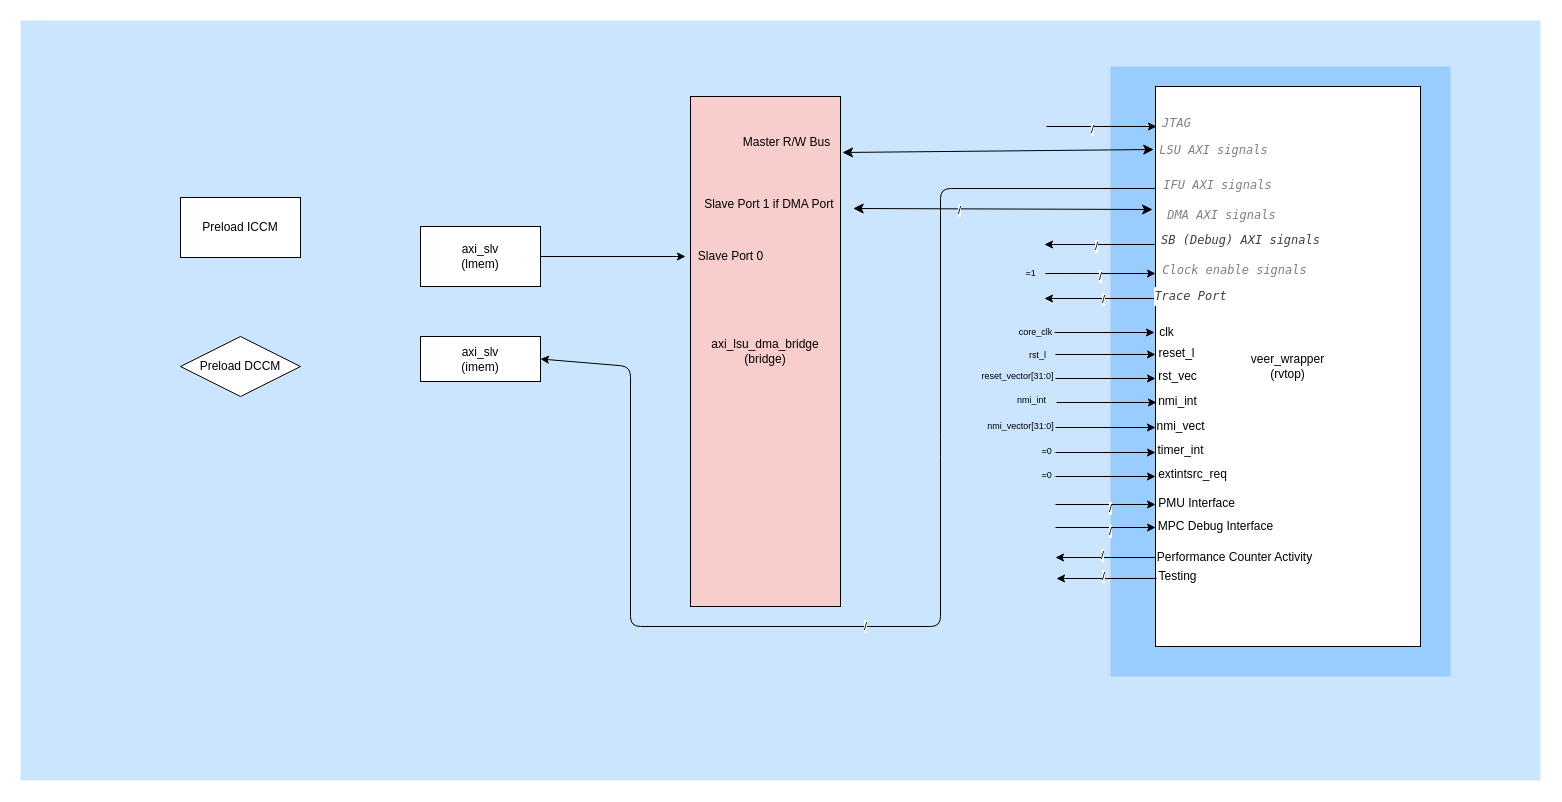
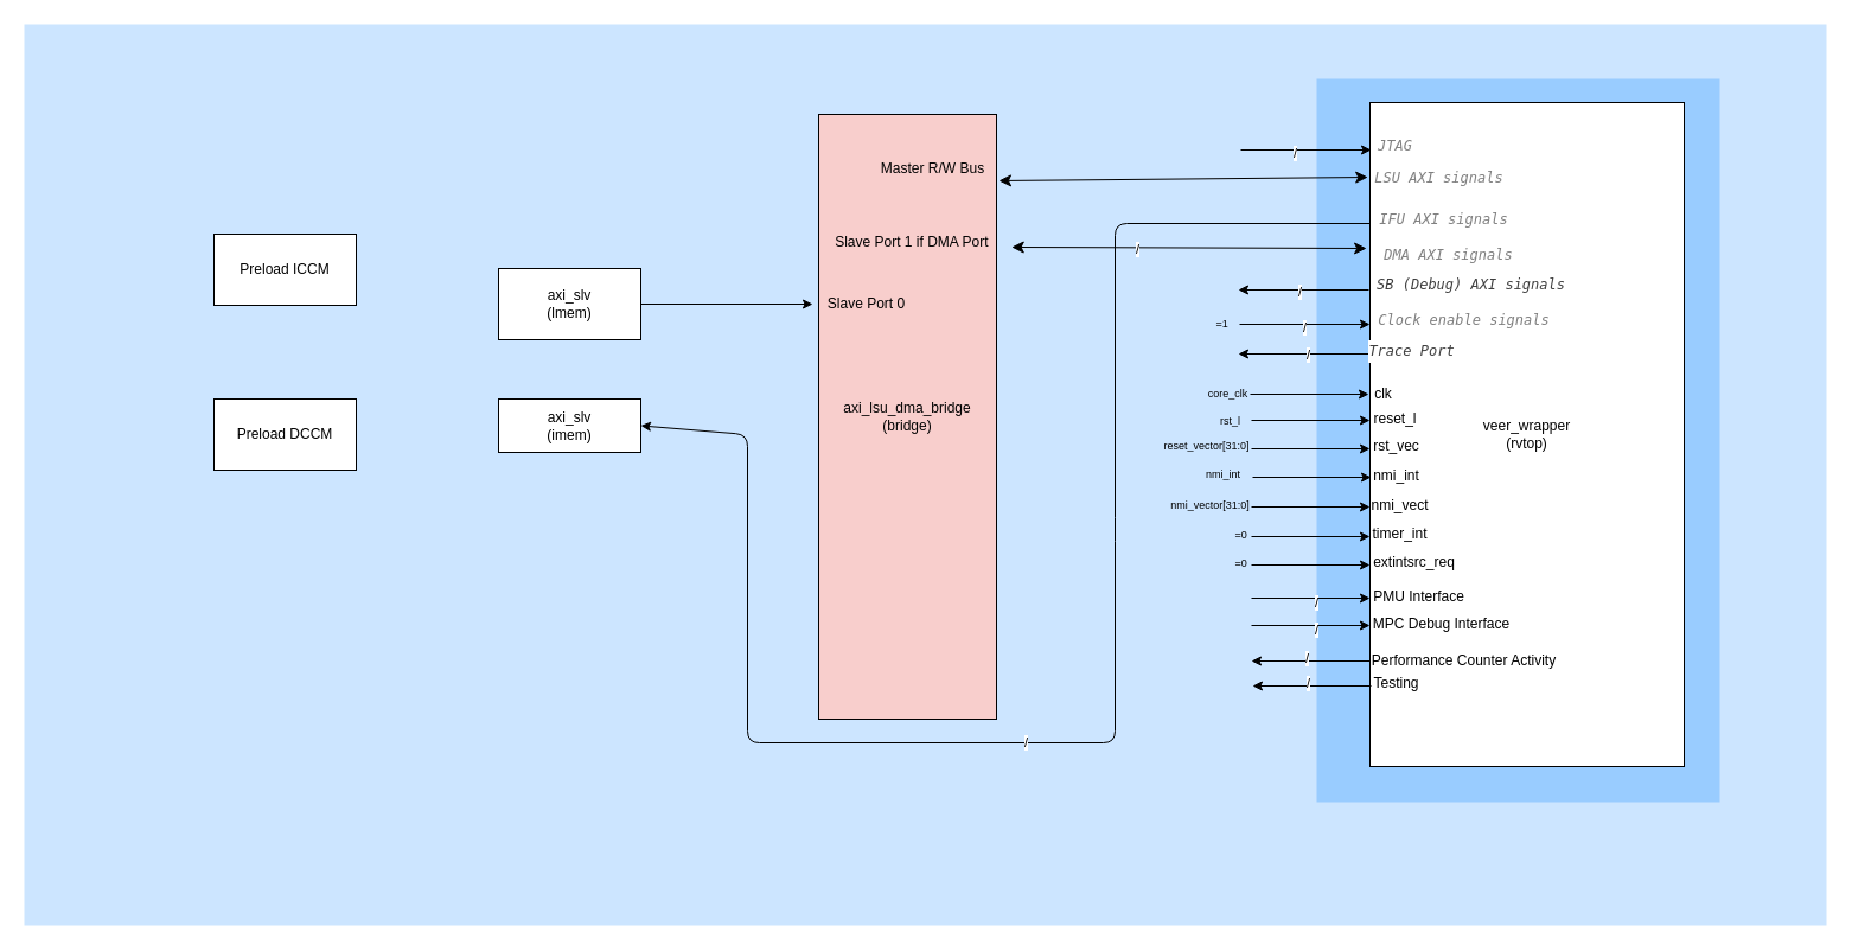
  <mxCell id="0" />
  <mxCell id="1" parent="0" />
  <mxCell id="2" value="" style="whiteSpace=wrap;html=1;strokeColor=none;fillColor=#CCE5FF;" parent="1" vertex="1"><mxGeometry x="20" y="20" width="1520" height="760" as="geometry" /></mxCell>
  <mxCell id="3" value="" style="whiteSpace=wrap;html=1;strokeColor=none;fillColor=#99CCFF;" parent="1" vertex="1"><mxGeometry x="1110" y="66" width="340" height="610" as="geometry" /></mxCell>
  <mxCell id="4" value="veer_wrapper&lt;div&gt;(rvtop)&lt;/div&gt;" style="whiteSpace=wrap;html=1;" parent="1" vertex="1"><mxGeometry x="1155" y="86" width="265" height="560" as="geometry" /></mxCell>
  <mxCell id="5" value="&lt;div style=&quot;color: rgb(36, 41, 46); background-color: rgb(255, 255, 255); font-family: &amp;quot;Droid Sans Mono&amp;quot;, &amp;quot;monospace&amp;quot;, monospace; line-height: 19px; white-space-collapse: preserve;&quot;&gt;&lt;span style=&quot;color: rgb(128, 128, 128); font-style: italic;&quot;&gt;&lt;font style=&quot;font-size: 12px;&quot;&gt;LSU AXI signals&lt;/font&gt;&lt;/span&gt;&lt;/div&gt;" style="text;html=1;align=center;verticalAlign=middle;resizable=0;points=[];autosize=1;strokeColor=none;fillColor=none;" parent="1" vertex="1"><mxGeometry x="1148" y="135" width="130" height="30" as="geometry" /></mxCell>
  <mxCell id="6" value="" style="edgeStyle=none;orthogonalLoop=1;jettySize=auto;html=1;entryX=1;entryY=0.5;entryDx=0;entryDy=0;" parent="1" edge="1" target="58"><mxGeometry width="100" relative="1" as="geometry"><mxPoint x="1155" y="188" as="sourcePoint" /><mxPoint x="1045" y="188" as="targetPoint" /><Array as="points"><mxPoint x="940" y="188" /><mxPoint x="940" y="446" /><mxPoint x="940" y="626" /><mxPoint x="630" y="626" /><mxPoint x="630" y="366" /></Array></mxGeometry></mxCell>
  <mxCell id="7" value="/" style="edgeLabel;html=1;align=center;verticalAlign=middle;resizable=0;points=[];" parent="6" vertex="1" connectable="0"><mxGeometry x="0.11" y="-1" relative="1" as="geometry"><mxPoint as="offset" /></mxGeometry></mxCell>
  <mxCell id="8" value="&lt;div style=&quot;color: rgb(36, 41, 46); background-color: rgb(255, 255, 255); font-family: &amp;quot;Droid Sans Mono&amp;quot;, &amp;quot;monospace&amp;quot;, monospace; line-height: 19px; white-space-collapse: preserve;&quot;&gt;&lt;span style=&quot;color: rgb(128, 128, 128); font-style: italic;&quot;&gt;&lt;font style=&quot;font-size: 12px;&quot;&gt;IFU AXI signals&lt;/font&gt;&lt;/span&gt;&lt;/div&gt;" style="text;html=1;align=center;verticalAlign=middle;resizable=0;points=[];autosize=1;strokeColor=none;fillColor=none;" parent="1" vertex="1"><mxGeometry x="1152" y="170" width="130" height="30" as="geometry" /></mxCell>
  <mxCell id="9" value="&lt;div style=&quot;color: rgb(36, 41, 46); background-color: rgb(255, 255, 255); font-family: &amp;quot;Droid Sans Mono&amp;quot;, &amp;quot;monospace&amp;quot;, monospace; line-height: 19px; white-space-collapse: preserve;&quot;&gt;&lt;span style=&quot;color: rgb(128, 128, 128); font-style: italic;&quot;&gt;&lt;font style=&quot;font-size: 12px;&quot;&gt;DMA AXI signals&lt;/font&gt;&lt;/span&gt;&lt;/div&gt;" style="text;html=1;align=center;verticalAlign=middle;resizable=0;points=[];autosize=1;strokeColor=none;fillColor=none;" parent="1" vertex="1"><mxGeometry x="1156" y="200" width="130" height="30" as="geometry" /></mxCell>
  <mxCell id="10" value="" style="edgeStyle=none;orthogonalLoop=1;jettySize=auto;html=1;" parent="1" edge="1"><mxGeometry width="100" relative="1" as="geometry"><mxPoint x="1154" y="244" as="sourcePoint" /><mxPoint x="1044" y="244" as="targetPoint" /><Array as="points" /></mxGeometry></mxCell>
  <mxCell id="11" value="/" style="edgeLabel;html=1;align=center;verticalAlign=middle;resizable=0;points=[];" parent="10" vertex="1" connectable="0"><mxGeometry x="0.067" y="1" relative="1" as="geometry"><mxPoint as="offset" /></mxGeometry></mxCell>
  <mxCell id="12" value="&lt;div style=&quot;color: rgb(36, 41, 46); background-color: rgb(255, 255, 255); font-family: &amp;quot;Droid Sans Mono&amp;quot;, &amp;quot;monospace&amp;quot;, monospace; line-height: 19px; white-space-collapse: preserve;&quot;&gt;&lt;span style=&quot;color: rgb(63, 63, 63); font-style: italic;&quot;&gt;&lt;font style=&quot;font-size: 12px;&quot;&gt;SB (Debug) AXI signals&lt;/font&gt;&lt;/span&gt;&lt;/div&gt;" style="text;html=1;align=center;verticalAlign=middle;resizable=0;points=[];autosize=1;strokeColor=none;fillColor=none;" parent="1" vertex="1"><mxGeometry x="1150" y="225" width="180" height="30" as="geometry" /></mxCell>
  <mxCell id="13" value="" style="edgeStyle=none;orthogonalLoop=1;jettySize=auto;html=1;" parent="1" edge="1"><mxGeometry width="100" relative="1" as="geometry"><mxPoint x="1054" y="332" as="sourcePoint" /><mxPoint x="1154" y="332" as="targetPoint" /><Array as="points" /></mxGeometry></mxCell>
  <mxCell id="14" value="&lt;font style=&quot;font-size: 12px;&quot;&gt;clk&lt;/font&gt;" style="text;html=1;align=center;verticalAlign=middle;resizable=0;points=[];autosize=1;strokeColor=none;fillColor=none;" parent="1" vertex="1"><mxGeometry x="1146" y="317" width="40" height="30" as="geometry" /></mxCell>
  <mxCell id="15" value="" style="edgeStyle=none;orthogonalLoop=1;jettySize=auto;html=1;" parent="1" edge="1"><mxGeometry width="100" relative="1" as="geometry"><mxPoint x="1055" y="354" as="sourcePoint" /><mxPoint x="1155" y="354" as="targetPoint" /><Array as="points" /></mxGeometry></mxCell>
  <mxCell id="16" value="&lt;font style=&quot;font-size: 12px;&quot;&gt;reset_l&lt;/font&gt;" style="text;html=1;align=center;verticalAlign=middle;resizable=0;points=[];autosize=1;strokeColor=none;fillColor=none;" parent="1" vertex="1"><mxGeometry x="1146" y="338" width="60" height="30" as="geometry" /></mxCell>
  <mxCell id="17" value="" style="edgeStyle=none;orthogonalLoop=1;jettySize=auto;html=1;" parent="1" edge="1"><mxGeometry width="100" relative="1" as="geometry"><mxPoint x="1055" y="378" as="sourcePoint" /><mxPoint x="1155" y="378" as="targetPoint" /><Array as="points" /></mxGeometry></mxCell>
  <mxCell id="18" value="&lt;font style=&quot;font-size: 12px;&quot;&gt;rst_vec&lt;/font&gt;" style="text;html=1;align=center;verticalAlign=middle;resizable=0;points=[];autosize=1;strokeColor=none;fillColor=none;" parent="1" vertex="1"><mxGeometry x="1147" y="361" width="60" height="30" as="geometry" /></mxCell>
  <mxCell id="19" value="" style="edgeStyle=none;orthogonalLoop=1;jettySize=auto;html=1;" parent="1" edge="1"><mxGeometry width="100" relative="1" as="geometry"><mxPoint x="1056" y="402" as="sourcePoint" /><mxPoint x="1156" y="402" as="targetPoint" /><Array as="points" /></mxGeometry></mxCell>
  <mxCell id="20" value="&lt;font style=&quot;font-size: 12px;&quot;&gt;nmi_int&lt;/font&gt;" style="text;html=1;align=center;verticalAlign=middle;resizable=0;points=[];autosize=1;strokeColor=none;fillColor=none;" parent="1" vertex="1"><mxGeometry x="1147" y="386" width="60" height="30" as="geometry" /></mxCell>
  <mxCell id="21" value="" style="edgeStyle=none;orthogonalLoop=1;jettySize=auto;html=1;" parent="1" edge="1"><mxGeometry width="100" relative="1" as="geometry"><mxPoint x="1055" y="427" as="sourcePoint" /><mxPoint x="1155" y="427" as="targetPoint" /><Array as="points" /></mxGeometry></mxCell>
  <mxCell id="22" value="&lt;font style=&quot;font-size: 12px;&quot;&gt;nmi_vect&lt;/font&gt;" style="text;html=1;align=center;verticalAlign=middle;resizable=0;points=[];autosize=1;strokeColor=none;fillColor=none;" parent="1" vertex="1"><mxGeometry x="1145" y="411" width="70" height="30" as="geometry" /></mxCell>
  <mxCell id="23" value="&lt;font style=&quot;font-size: 9px;&quot;&gt;core_clk&lt;/font&gt;" style="text;html=1;align=center;verticalAlign=middle;resizable=0;points=[];autosize=1;strokeColor=none;fillColor=none;" parent="1" vertex="1"><mxGeometry x="1005" y="316" width="60" height="30" as="geometry" /></mxCell>
  <mxCell id="24" value="&lt;font style=&quot;font-size: 9px;&quot;&gt;rst_l&lt;/font&gt;" style="text;html=1;align=center;verticalAlign=middle;resizable=0;points=[];autosize=1;strokeColor=none;fillColor=none;" parent="1" vertex="1"><mxGeometry x="1017" y="339" width="40" height="30" as="geometry" /></mxCell>
  <mxCell id="25" value="&lt;font style=&quot;font-size: 9px;&quot;&gt;reset_vector[31:0]&lt;/font&gt;" style="text;html=1;align=center;verticalAlign=middle;resizable=0;points=[];autosize=1;strokeColor=none;fillColor=none;" parent="1" vertex="1"><mxGeometry x="967" y="360" width="100" height="30" as="geometry" /></mxCell>
  <mxCell id="26" value="&lt;font style=&quot;font-size: 9px;&quot;&gt;nmi_int&lt;/font&gt;" style="text;html=1;align=center;verticalAlign=middle;resizable=0;points=[];autosize=1;strokeColor=none;fillColor=none;" parent="1" vertex="1"><mxGeometry x="1006" y="384" width="50" height="30" as="geometry" /></mxCell>
  <mxCell id="27" value="&lt;font style=&quot;font-size: 9px;&quot;&gt;nmi_vector[31:0]&lt;/font&gt;" style="text;html=1;align=center;verticalAlign=middle;resizable=0;points=[];autosize=1;strokeColor=none;fillColor=none;" parent="1" vertex="1"><mxGeometry x="975" y="410" width="90" height="30" as="geometry" /></mxCell>
  <mxCell id="28" value="" style="edgeStyle=none;orthogonalLoop=1;jettySize=auto;html=1;" parent="1" edge="1"><mxGeometry width="100" relative="1" as="geometry"><mxPoint x="1046" y="126" as="sourcePoint" /><mxPoint x="1156" y="126" as="targetPoint" /><Array as="points" /></mxGeometry></mxCell>
  <mxCell id="29" value="/" style="edgeLabel;html=1;align=center;verticalAlign=middle;resizable=0;points=[];" parent="28" vertex="1" connectable="0"><mxGeometry x="-0.179" y="-2" relative="1" as="geometry"><mxPoint as="offset" /></mxGeometry></mxCell>
  <mxCell id="30" value="&lt;div style=&quot;color: rgb(36, 41, 46); background-color: rgb(255, 255, 255); font-family: &amp;quot;Droid Sans Mono&amp;quot;, &amp;quot;monospace&amp;quot;, monospace; line-height: 19px; white-space-collapse: preserve;&quot;&gt;&lt;span style=&quot;color: rgb(128, 128, 128); font-style: italic;&quot;&gt;&lt;font style=&quot;font-size: 12px;&quot;&gt;JTAG&lt;/font&gt;&lt;/span&gt;&lt;/div&gt;" style="text;html=1;align=center;verticalAlign=middle;resizable=0;points=[];autosize=1;strokeColor=none;fillColor=none;" parent="1" vertex="1"><mxGeometry x="1151" y="108" width="50" height="30" as="geometry" /></mxCell>
  <mxCell id="31" value="" style="edgeStyle=none;orthogonalLoop=1;jettySize=auto;html=1;" parent="1" edge="1"><mxGeometry width="100" relative="1" as="geometry"><mxPoint x="1045" y="273" as="sourcePoint" /><mxPoint x="1155" y="273" as="targetPoint" /><Array as="points" /></mxGeometry></mxCell>
  <mxCell id="32" value="/" style="edgeLabel;html=1;align=center;verticalAlign=middle;resizable=0;points=[];" parent="31" vertex="1" connectable="0"><mxGeometry x="-0.023" y="-2" relative="1" as="geometry"><mxPoint as="offset" /></mxGeometry></mxCell>
  <mxCell id="33" value="&lt;div style=&quot;color: rgb(36, 41, 46); background-color: rgb(255, 255, 255); font-family: &amp;quot;Droid Sans Mono&amp;quot;, &amp;quot;monospace&amp;quot;, monospace; line-height: 19px; white-space-collapse: preserve;&quot;&gt;&lt;span style=&quot;color: rgb(128, 128, 128); font-style: italic;&quot;&gt;&lt;font style=&quot;font-size: 12px;&quot;&gt;Clock enable signals&lt;/font&gt;&lt;/span&gt;&lt;/div&gt;" style="text;html=1;align=center;verticalAlign=middle;resizable=0;points=[];autosize=1;strokeColor=none;fillColor=none;" parent="1" vertex="1"><mxGeometry x="1149" y="255" width="170" height="30" as="geometry" /></mxCell>
  <mxCell id="34" value="&lt;font style=&quot;font-size: 9px;&quot;&gt;=1&lt;/font&gt;" style="text;html=1;align=center;verticalAlign=middle;resizable=0;points=[];autosize=1;strokeColor=none;fillColor=none;" parent="1" vertex="1"><mxGeometry x="1015" y="257" width="30" height="30" as="geometry" /></mxCell>
  <mxCell id="35" value="" style="edgeStyle=none;orthogonalLoop=1;jettySize=auto;html=1;" parent="1" edge="1"><mxGeometry width="100" relative="1" as="geometry"><mxPoint x="1055" y="452" as="sourcePoint" /><mxPoint x="1155" y="452" as="targetPoint" /><Array as="points" /></mxGeometry></mxCell>
  <mxCell id="36" value="&lt;font style=&quot;font-size: 12px;&quot;&gt;timer_int&lt;/font&gt;" style="text;html=1;align=center;verticalAlign=middle;resizable=0;points=[];autosize=1;strokeColor=none;fillColor=none;" parent="1" vertex="1"><mxGeometry x="1145" y="435" width="70" height="30" as="geometry" /></mxCell>
  <mxCell id="37" value="&lt;font style=&quot;font-size: 9px;&quot;&gt;=0&lt;/font&gt;" style="text;html=1;align=center;verticalAlign=middle;resizable=0;points=[];autosize=1;strokeColor=none;fillColor=none;" parent="1" vertex="1"><mxGeometry x="1031" y="435" width="30" height="30" as="geometry" /></mxCell>
  <mxCell id="38" value="" style="edgeStyle=none;orthogonalLoop=1;jettySize=auto;html=1;" parent="1" edge="1"><mxGeometry width="100" relative="1" as="geometry"><mxPoint x="1055" y="476" as="sourcePoint" /><mxPoint x="1155" y="476" as="targetPoint" /><Array as="points" /></mxGeometry></mxCell>
  <mxCell id="39" value="&lt;font style=&quot;font-size: 12px;&quot;&gt;extintsrc_req&lt;/font&gt;" style="text;html=1;align=center;verticalAlign=middle;resizable=0;points=[];autosize=1;strokeColor=none;fillColor=none;" parent="1" vertex="1"><mxGeometry x="1147" y="459" width="90" height="30" as="geometry" /></mxCell>
  <mxCell id="40" value="&lt;font style=&quot;font-size: 9px;&quot;&gt;=0&lt;/font&gt;" style="text;html=1;align=center;verticalAlign=middle;resizable=0;points=[];autosize=1;strokeColor=none;fillColor=none;" parent="1" vertex="1"><mxGeometry x="1031" y="459" width="30" height="30" as="geometry" /></mxCell>
  <mxCell id="41" value="" style="edgeStyle=none;orthogonalLoop=1;jettySize=auto;html=1;" parent="1" edge="1"><mxGeometry width="100" relative="1" as="geometry"><mxPoint x="1154" y="298" as="sourcePoint" /><mxPoint x="1044" y="298" as="targetPoint" /><Array as="points" /></mxGeometry></mxCell>
  <mxCell id="42" value="/" style="edgeLabel;html=1;align=center;verticalAlign=middle;resizable=0;points=[];" parent="41" vertex="1" connectable="0"><mxGeometry x="-0.058" relative="1" as="geometry"><mxPoint as="offset" /></mxGeometry></mxCell>
  <mxCell id="43" value="&lt;p style=&quot;color: light-dark(rgb(36, 41, 46), rgb(199, 203, 207)); background-color: light-dark(rgb(255, 255, 255), rgb(18, 18, 18)); font-family: &amp;quot;Droid Sans Mono&amp;quot;, &amp;quot;monospace&amp;quot;, monospace; line-height: 19px; white-space-collapse: preserve;&quot;&gt;&lt;span style=&quot;color: rgb(63, 63, 63); font-style: italic;&quot;&gt;&lt;font style=&quot;font-size: 12px;&quot;&gt;Trace Port&lt;/font&gt;&lt;/span&gt;&lt;/p&gt;" style="text;html=1;align=center;verticalAlign=middle;resizable=0;points=[];autosize=1;strokeColor=none;fillColor=none;" parent="1" vertex="1"><mxGeometry x="1140" y="266" width="100" height="60" as="geometry" /></mxCell>
  <mxCell id="44" value="" style="edgeStyle=none;orthogonalLoop=1;jettySize=auto;html=1;" parent="1" edge="1"><mxGeometry width="100" relative="1" as="geometry"><mxPoint x="1055" y="527" as="sourcePoint" /><mxPoint x="1155" y="527" as="targetPoint" /><Array as="points" /></mxGeometry></mxCell>
  <mxCell id="45" value="/" style="edgeLabel;html=1;align=center;verticalAlign=middle;resizable=0;points=[];" parent="44" vertex="1" connectable="0"><mxGeometry x="0.082" y="-3" relative="1" as="geometry"><mxPoint as="offset" /></mxGeometry></mxCell>
  <mxCell id="46" value="&lt;font style=&quot;font-size: 12px;&quot;&gt;MPC Debug Interface&lt;/font&gt;" style="text;html=1;align=center;verticalAlign=middle;resizable=0;points=[];autosize=1;strokeColor=none;fillColor=none;" parent="1" vertex="1"><mxGeometry x="1145" y="511" width="140" height="30" as="geometry" /></mxCell>
  <mxCell id="47" value="" style="edgeStyle=none;orthogonalLoop=1;jettySize=auto;html=1;" parent="1" edge="1"><mxGeometry width="100" relative="1" as="geometry"><mxPoint x="1055" y="504" as="sourcePoint" /><mxPoint x="1155" y="504" as="targetPoint" /><Array as="points" /></mxGeometry></mxCell>
  <mxCell id="48" value="/" style="edgeLabel;html=1;align=center;verticalAlign=middle;resizable=0;points=[];" parent="47" vertex="1" connectable="0"><mxGeometry x="0.082" y="-3" relative="1" as="geometry"><mxPoint as="offset" /></mxGeometry></mxCell>
  <mxCell id="49" value="&lt;font style=&quot;font-size: 12px;&quot;&gt;PMU Interface&lt;/font&gt;" style="text;html=1;align=center;verticalAlign=middle;resizable=0;points=[];autosize=1;strokeColor=none;fillColor=none;" parent="1" vertex="1"><mxGeometry x="1146" y="488" width="100" height="30" as="geometry" /></mxCell>
  <mxCell id="50" value="" style="edgeStyle=none;orthogonalLoop=1;jettySize=auto;html=1;" parent="1" edge="1"><mxGeometry width="100" relative="1" as="geometry"><mxPoint x="1155" y="557" as="sourcePoint" /><mxPoint x="1055" y="557" as="targetPoint" /><Array as="points" /></mxGeometry></mxCell>
  <mxCell id="51" value="/" style="edgeLabel;html=1;align=center;verticalAlign=middle;resizable=0;points=[];" parent="50" vertex="1" connectable="0"><mxGeometry x="0.082" y="-3" relative="1" as="geometry"><mxPoint as="offset" /></mxGeometry></mxCell>
  <mxCell id="52" value="&lt;font style=&quot;font-size: 12px;&quot;&gt;Performance Counter Activity&lt;/font&gt;" style="text;html=1;align=center;verticalAlign=middle;resizable=0;points=[];autosize=1;strokeColor=none;fillColor=none;" parent="1" vertex="1"><mxGeometry x="1144" y="542" width="180" height="30" as="geometry" /></mxCell>
  <mxCell id="53" value="" style="edgeStyle=none;orthogonalLoop=1;jettySize=auto;html=1;" parent="1" edge="1"><mxGeometry width="100" relative="1" as="geometry"><mxPoint x="1156" y="578" as="sourcePoint" /><mxPoint x="1056" y="578" as="targetPoint" /><Array as="points" /></mxGeometry></mxCell>
  <mxCell id="54" value="/" style="edgeLabel;html=1;align=center;verticalAlign=middle;resizable=0;points=[];" parent="53" vertex="1" connectable="0"><mxGeometry x="0.082" y="-3" relative="1" as="geometry"><mxPoint as="offset" /></mxGeometry></mxCell>
  <mxCell id="55" value="&lt;font style=&quot;font-size: 12px;&quot;&gt;Testing&lt;/font&gt;" style="text;html=1;align=center;verticalAlign=middle;resizable=0;points=[];autosize=1;strokeColor=none;fillColor=none;" parent="1" vertex="1"><mxGeometry x="1147" y="561" width="60" height="30" as="geometry" /></mxCell>
  <mxCell id="56" value="axi_lsu_dma_bridge&lt;div&gt;(bridge)&lt;/div&gt;" style="whiteSpace=wrap;html=1;fillColor=#f8cecc;" parent="1" vertex="1"><mxGeometry x="690" y="96" width="150" height="510" as="geometry" /></mxCell>
  <mxCell id="57" value="&lt;span style=&quot;color: rgb(0, 0, 0); text-wrap-mode: nowrap;&quot;&gt;axi_slv&lt;/span&gt;&lt;div style=&quot;text-wrap-mode: nowrap;&quot;&gt;(lmem)&lt;/div&gt;" style="whiteSpace=wrap;html=1;" parent="1" vertex="1"><mxGeometry x="420" y="226" width="120" height="60" as="geometry" /></mxCell>
  <mxCell id="58" value="&lt;span style=&quot;color: rgb(0, 0, 0); text-wrap-mode: nowrap;&quot;&gt;axi_slv&lt;/span&gt;&lt;div style=&quot;text-wrap-mode: nowrap;&quot;&gt;(imem)&lt;/div&gt;" style="whiteSpace=wrap;html=1;" parent="1" vertex="1"><mxGeometry x="420" y="336" width="120" height="45" as="geometry" /></mxCell>
  <mxCell id="59" value="&lt;span style=&quot;text-wrap-mode: nowrap;&quot;&gt;Preload ICCM&lt;/span&gt;" style="whiteSpace=wrap;html=1;" parent="1" vertex="1"><mxGeometry x="180" y="197" width="120" height="60" as="geometry" /></mxCell>
- <mxCell id="60" value="&lt;span style=&quot;text-wrap-mode: nowrap;&quot;&gt;Preload DCCM&lt;/span&gt;" style="rhombus;whiteSpace=wrap;html=1;" parent="1" vertex="1"><mxGeometry x="180" y="336" width="120" height="60" as="geometry" /></mxCell>
+ <mxCell id="60" value="&lt;span style=&quot;text-wrap-mode: nowrap;&quot;&gt;Preload DCCM&lt;/span&gt;" style="whiteSpace=wrap;html=1;" parent="1" vertex="1"><mxGeometry x="180" y="336" width="120" height="60" as="geometry" /></mxCell>
  <mxCell id="61" value="" style="edgeStyle=none;html=1;" parent="1" source="57" target="62" edge="1"><mxGeometry relative="1" as="geometry" /></mxCell>
  <mxCell id="62" value="&lt;font style=&quot;font-size: 12px;&quot;&gt;Slave Port 0&lt;/font&gt;" style="text;html=1;align=center;verticalAlign=middle;resizable=0;points=[];autosize=1;strokeColor=none;fillColor=none;" parent="1" vertex="1"><mxGeometry x="685" y="241" width="90" height="30" as="geometry" /></mxCell>
  <mxCell id="63" value="&lt;font style=&quot;font-size: 12px;&quot;&gt;Slave Port 1 if DMA Port&amp;nbsp;&lt;/font&gt;" style="text;html=1;align=center;verticalAlign=middle;resizable=0;points=[];autosize=1;strokeColor=none;fillColor=none;" parent="1" vertex="1"><mxGeometry x="690" y="189" width="160" height="30" as="geometry" /></mxCell>
  <mxCell id="64" value="" style="edgeStyle=none;orthogonalLoop=1;jettySize=auto;html=1;endArrow=classic;startArrow=classic;endSize=8;startSize=8;exitX=1.017;exitY=0.633;exitDx=0;exitDy=0;exitPerimeter=0;entryX=-0.03;entryY=0.3;entryDx=0;entryDy=0;entryPerimeter=0;" parent="1" source="63" target="9" edge="1"><mxGeometry width="100" relative="1" as="geometry"><mxPoint x="850" y="216" as="sourcePoint" /><mxPoint x="990" y="216" as="targetPoint" /><Array as="points" /></mxGeometry></mxCell>
  <mxCell id="65" value="/" style="edgeLabel;html=1;align=center;verticalAlign=middle;resizable=0;points=[];" parent="64" vertex="1" connectable="0"><mxGeometry x="-0.289" y="-1" relative="1" as="geometry"><mxPoint as="offset" /></mxGeometry></mxCell>
  <mxCell id="66" value="" style="edgeStyle=none;orthogonalLoop=1;jettySize=auto;html=1;endArrow=classic;startArrow=classic;endSize=8;startSize=8;entryX=0.04;entryY=0.467;entryDx=0;entryDy=0;entryPerimeter=0;exitX=1.009;exitY=0.833;exitDx=0;exitDy=0;exitPerimeter=0;" parent="1" source="67" target="5" edge="1"><mxGeometry width="100" relative="1" as="geometry"><mxPoint x="910" y="156" as="sourcePoint" /><mxPoint x="1010" y="156" as="targetPoint" /><Array as="points" /></mxGeometry></mxCell>
  <mxCell id="67" value="&lt;font style=&quot;font-size: 12px;&quot;&gt;Master R/W Bus&lt;/font&gt;" style="text;html=1;align=center;verticalAlign=middle;resizable=0;points=[];autosize=1;strokeColor=none;fillColor=none;" parent="1" vertex="1"><mxGeometry x="731" y="127" width="110" height="30" as="geometry" /></mxCell>
